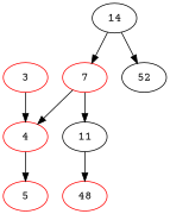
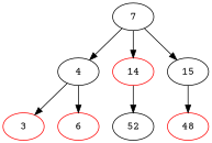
  digraph {
    fontname="Courier Prime"
    node [color=black fontname="Courier Prime"]
    edge [fontname="Courier Prime"]
-   n1 [color=red label=7]
-   n2 [color=red label=4]
-   n3 [label=14]
-   n4 [label=11]
+   n1 [label=7]
+   n2 [label=4]
+   n3 [color=red label=14]
+   n4 [label=15]
    n5 [color=red label=3]
-   n6 [color=red label=5]
+   n6 [color=red label=6]
    n7 [label=52]
    n8 [color=red label=48]
    n1 -> n2
-   n3 -> n1
+   n1 -> n3
    n1 -> n4
-   n5 -> n2
+   n2 -> n5
    n2 -> n6
    n3 -> n7
    n4 -> n8
  }
